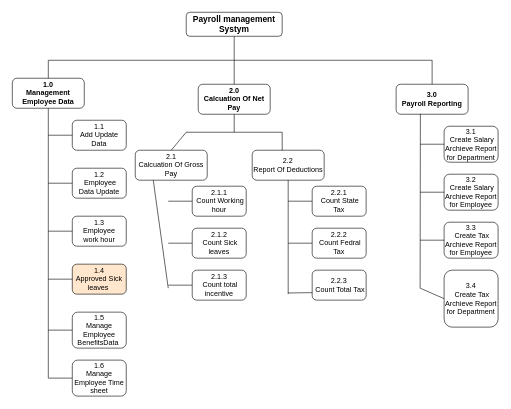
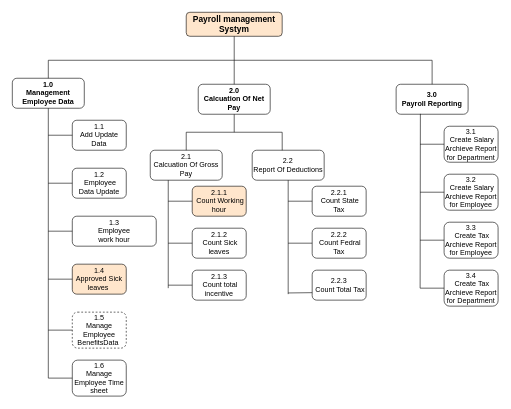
  <mxCell id="0" />
  <mxCell id="1" parent="0" />
- <mxCell id="2" value="&lt;b&gt;&lt;font style=&quot;font-size: 14px;&quot;&gt;Payroll management Systym&lt;/font&gt;&lt;/b&gt;" style="rounded=1;whiteSpace=wrap;html=1;" parent="1" vertex="1"><mxGeometry x="310" y="20" width="160" height="40" as="geometry" /></mxCell>
+ <mxCell id="2" value="&lt;b&gt;&lt;font style=&quot;font-size: 14px;&quot;&gt;Payroll management Systym&lt;/font&gt;&lt;/b&gt;" style="rounded=1;whiteSpace=wrap;html=1;fillColor=#ffe6cc;" parent="1" vertex="1"><mxGeometry x="310" y="20" width="160" height="40" as="geometry" /></mxCell>
  <mxCell id="3" value="" style="endArrow=none;html=1;rounded=0;entryX=0.5;entryY=1;entryDx=0;entryDy=0;" parent="1" target="2" edge="1"><mxGeometry width="50" height="50" relative="1" as="geometry"><mxPoint x="390" y="100" as="sourcePoint" /><mxPoint x="430" y="210" as="targetPoint" /></mxGeometry></mxCell>
  <mxCell id="4" value="" style="endArrow=none;html=1;rounded=0;" parent="1" edge="1"><mxGeometry width="50" height="50" relative="1" as="geometry"><mxPoint x="80" y="100" as="sourcePoint" /><mxPoint x="720" y="100" as="targetPoint" /></mxGeometry></mxCell>
  <mxCell id="5" value="&lt;b&gt;1.0&lt;br&gt;Management Employee Data&lt;/b&gt;" style="rounded=1;whiteSpace=wrap;html=1;" parent="1" vertex="1"><mxGeometry x="20" y="130" width="120" height="50" as="geometry" /></mxCell>
  <mxCell id="6" value="" style="endArrow=none;html=1;rounded=0;exitX=0.5;exitY=0;exitDx=0;exitDy=0;" parent="1" source="5" edge="1"><mxGeometry width="50" height="50" relative="1" as="geometry"><mxPoint x="380" y="260" as="sourcePoint" /><mxPoint x="80" y="100" as="targetPoint" /></mxGeometry></mxCell>
  <mxCell id="7" value="" style="endArrow=none;html=1;rounded=0;entryX=0.5;entryY=1;entryDx=0;entryDy=0;" parent="1" target="5" edge="1"><mxGeometry width="50" height="50" relative="1" as="geometry"><mxPoint x="80" y="630" as="sourcePoint" /><mxPoint x="430" y="210" as="targetPoint" /></mxGeometry></mxCell>
  <mxCell id="8" value="1.1&lt;br&gt;Add Update&lt;br&gt;Data" style="rounded=1;whiteSpace=wrap;html=1;" parent="1" vertex="1"><mxGeometry x="120" y="200" width="90" height="50" as="geometry" /></mxCell>
  <mxCell id="9" value="" style="endArrow=none;html=1;rounded=0;entryX=0;entryY=0.5;entryDx=0;entryDy=0;" parent="1" target="8" edge="1"><mxGeometry width="50" height="50" relative="1" as="geometry"><mxPoint x="80" y="225" as="sourcePoint" /><mxPoint x="450" y="230" as="targetPoint" /></mxGeometry></mxCell>
  <mxCell id="10" value="1.2&lt;br&gt;&amp;nbsp;Employee&lt;br&gt;Data Update" style="rounded=1;whiteSpace=wrap;html=1;" parent="1" vertex="1"><mxGeometry x="120" y="280" width="90" height="50" as="geometry" /></mxCell>
  <mxCell id="11" value="" style="endArrow=none;html=1;rounded=0;entryX=0;entryY=0.5;entryDx=0;entryDy=0;" parent="1" target="10" edge="1"><mxGeometry width="50" height="50" relative="1" as="geometry"><mxPoint x="80" y="305" as="sourcePoint" /><mxPoint x="450" y="230" as="targetPoint" /></mxGeometry></mxCell>
- <mxCell id="12" value="1.3&lt;br&gt;Employee&lt;br&gt;work hour" style="rounded=1;whiteSpace=wrap;html=1;" parent="1" vertex="1"><mxGeometry x="120" y="360" width="90" height="50" as="geometry" /></mxCell>
+ <mxCell id="12" value="1.3&lt;br&gt;Employee&lt;br&gt;work hour" style="rounded=1;whiteSpace=wrap;html=1;" parent="1" vertex="1"><mxGeometry x="120" y="360" width="140" height="50" as="geometry" /></mxCell>
  <mxCell id="13" value="" style="endArrow=none;html=1;rounded=0;entryX=0;entryY=0.5;entryDx=0;entryDy=0;" parent="1" target="12" edge="1"><mxGeometry width="50" height="50" relative="1" as="geometry"><mxPoint x="80" y="385" as="sourcePoint" /><mxPoint x="450" y="230" as="targetPoint" /></mxGeometry></mxCell>
  <mxCell id="14" value="1.4&lt;br&gt;Approved Sick leaves&amp;nbsp;" style="rounded=1;whiteSpace=wrap;html=1;fillColor=#ffe6cc;" parent="1" vertex="1"><mxGeometry x="120" y="440" width="90" height="50" as="geometry" /></mxCell>
  <mxCell id="15" value="" style="endArrow=none;html=1;rounded=0;entryX=0;entryY=0.5;entryDx=0;entryDy=0;" parent="1" target="14" edge="1"><mxGeometry width="50" height="50" relative="1" as="geometry"><mxPoint x="80" y="465" as="sourcePoint" /><mxPoint x="130" y="395" as="targetPoint" /></mxGeometry></mxCell>
- <mxCell id="16" value="1.5&lt;br&gt;Manage Employee BenefitsData&amp;nbsp;" style="rounded=1;whiteSpace=wrap;html=1;" parent="1" vertex="1"><mxGeometry x="120" y="520" width="90" height="60" as="geometry" /></mxCell>
+ <mxCell id="16" value="1.5&lt;br&gt;Manage Employee BenefitsData&amp;nbsp;" style="rounded=1;whiteSpace=wrap;html=1;dashed=1;" parent="1" vertex="1"><mxGeometry x="120" y="520" width="90" height="60" as="geometry" /></mxCell>
  <mxCell id="17" value="" style="endArrow=none;html=1;rounded=0;entryX=0;entryY=0.5;entryDx=0;entryDy=0;" parent="1" target="16" edge="1"><mxGeometry width="50" height="50" relative="1" as="geometry"><mxPoint x="80" y="550" as="sourcePoint" /><mxPoint x="130" y="475" as="targetPoint" /></mxGeometry></mxCell>
  <mxCell id="18" value="1.6&lt;br&gt;Manage Employee Time sheet" style="rounded=1;whiteSpace=wrap;html=1;" parent="1" vertex="1"><mxGeometry x="120" y="600" width="90" height="60" as="geometry" /></mxCell>
  <mxCell id="19" value="" style="endArrow=none;html=1;rounded=0;entryX=0;entryY=0.5;entryDx=0;entryDy=0;" parent="1" target="18" edge="1"><mxGeometry width="50" height="50" relative="1" as="geometry"><mxPoint x="80" y="630" as="sourcePoint" /><mxPoint x="130" y="560" as="targetPoint" /></mxGeometry></mxCell>
  <mxCell id="20" value="&lt;b&gt;2.0&lt;br&gt;Calcuation Of Net Pay&lt;/b&gt;" style="rounded=1;whiteSpace=wrap;html=1;" parent="1" vertex="1"><mxGeometry x="330" y="140" width="120" height="50" as="geometry" /></mxCell>
  <mxCell id="21" value="" style="endArrow=none;html=1;rounded=0;" parent="1" edge="1"><mxGeometry width="50" height="50" relative="1" as="geometry"><mxPoint x="390" y="140" as="sourcePoint" /><mxPoint x="390" y="100" as="targetPoint" /></mxGeometry></mxCell>
  <mxCell id="22" value="" style="endArrow=none;html=1;rounded=0;entryX=0.5;entryY=1;entryDx=0;entryDy=0;" parent="1" target="20" edge="1"><mxGeometry width="50" height="50" relative="1" as="geometry"><mxPoint x="390" y="220" as="sourcePoint" /><mxPoint x="430" y="280" as="targetPoint" /></mxGeometry></mxCell>
  <mxCell id="23" value="" style="endArrow=none;html=1;rounded=0;" parent="1" edge="1"><mxGeometry width="50" height="50" relative="1" as="geometry"><mxPoint x="310" y="220" as="sourcePoint" /><mxPoint x="470" y="220" as="targetPoint" /></mxGeometry></mxCell>
- <mxCell id="24" value="2.1&lt;br&gt;Calcuation Of Gross&lt;br&gt;Pay" style="rounded=1;whiteSpace=wrap;html=1;" parent="1" vertex="1"><mxGeometry x="225" y="250" width="120" height="50" as="geometry" /></mxCell>
+ <mxCell id="24" value="2.1&lt;br&gt;Calcuation Of Gross&lt;br&gt;Pay" style="rounded=1;whiteSpace=wrap;html=1;" parent="1" vertex="1"><mxGeometry x="250" y="250" width="120" height="50" as="geometry" /></mxCell>
  <mxCell id="25" value="2.2&lt;br&gt;Report Of Deductions" style="rounded=1;whiteSpace=wrap;html=1;" parent="1" vertex="1"><mxGeometry x="420" y="250" width="120" height="50" as="geometry" /></mxCell>
  <mxCell id="26" value="" style="endArrow=none;html=1;rounded=0;exitX=0.417;exitY=0.002;exitDx=0;exitDy=0;exitPerimeter=0;" parent="1" source="25" edge="1"><mxGeometry width="50" height="50" relative="1" as="geometry"><mxPoint x="380" y="330" as="sourcePoint" /><mxPoint x="470" y="220" as="targetPoint" /></mxGeometry></mxCell>
  <mxCell id="27" value="" style="endArrow=none;html=1;rounded=0;exitX=0.5;exitY=0;exitDx=0;exitDy=0;" parent="1" source="24" edge="1"><mxGeometry width="50" height="50" relative="1" as="geometry"><mxPoint x="380" y="330" as="sourcePoint" /><mxPoint x="310" y="220" as="targetPoint" /></mxGeometry></mxCell>
  <mxCell id="28" value="" style="endArrow=none;html=1;rounded=0;entryX=0.25;entryY=1;entryDx=0;entryDy=0;" parent="1" target="24" edge="1"><mxGeometry width="50" height="50" relative="1" as="geometry"><mxPoint x="280" y="480" as="sourcePoint" /><mxPoint x="430" y="280" as="targetPoint" /></mxGeometry></mxCell>
- <mxCell id="29" value="2.1.1&lt;br&gt;&amp;nbsp;Count Working hour" style="rounded=1;whiteSpace=wrap;html=1;" parent="1" vertex="1"><mxGeometry x="320" y="310" width="90" height="50" as="geometry" /></mxCell>
+ <mxCell id="29" value="2.1.1&lt;br&gt;&amp;nbsp;Count Working hour" style="rounded=1;whiteSpace=wrap;html=1;fillColor=#ffe6cc;" parent="1" vertex="1"><mxGeometry x="320" y="310" width="90" height="50" as="geometry" /></mxCell>
  <mxCell id="30" value="" style="endArrow=none;html=1;rounded=0;entryX=0;entryY=0.5;entryDx=0;entryDy=0;" parent="1" target="29" edge="1"><mxGeometry width="50" height="50" relative="1" as="geometry"><mxPoint x="280" y="335" as="sourcePoint" /><mxPoint x="130" y="395" as="targetPoint" /></mxGeometry></mxCell>
  <mxCell id="31" value="2.1.2&lt;br&gt;&amp;nbsp;Count Sick leaves" style="rounded=1;whiteSpace=wrap;html=1;" parent="1" vertex="1"><mxGeometry x="320" y="380" width="90" height="50" as="geometry" /></mxCell>
  <mxCell id="32" value="" style="endArrow=none;html=1;rounded=0;entryX=0;entryY=0.5;entryDx=0;entryDy=0;" parent="1" target="31" edge="1"><mxGeometry width="50" height="50" relative="1" as="geometry"><mxPoint x="280" y="405" as="sourcePoint" /><mxPoint x="330" y="345" as="targetPoint" /></mxGeometry></mxCell>
  <mxCell id="33" value="2.1.3&lt;br&gt;&amp;nbsp;Count total incentive" style="rounded=1;whiteSpace=wrap;html=1;" parent="1" vertex="1"><mxGeometry x="320" y="450" width="90" height="50" as="geometry" /></mxCell>
  <mxCell id="34" value="" style="endArrow=none;html=1;rounded=0;entryX=0;entryY=0.5;entryDx=0;entryDy=0;" parent="1" target="33" edge="1"><mxGeometry width="50" height="50" relative="1" as="geometry"><mxPoint x="280" y="475" as="sourcePoint" /><mxPoint x="330" y="415" as="targetPoint" /></mxGeometry></mxCell>
  <mxCell id="35" value="" style="endArrow=none;html=1;rounded=0;entryX=0.5;entryY=1;entryDx=0;entryDy=0;" parent="1" target="25" edge="1"><mxGeometry width="50" height="50" relative="1" as="geometry"><mxPoint x="480" y="490" as="sourcePoint" /><mxPoint x="450" y="380" as="targetPoint" /></mxGeometry></mxCell>
  <mxCell id="36" value="2.2.1&lt;br&gt;&amp;nbsp;Count State Tax" style="rounded=1;whiteSpace=wrap;html=1;" parent="1" vertex="1"><mxGeometry x="520" y="310" width="90" height="50" as="geometry" /></mxCell>
  <mxCell id="37" value="2.2.2&lt;br&gt;&amp;nbsp;Count Fedral Tax" style="rounded=1;whiteSpace=wrap;html=1;" parent="1" vertex="1"><mxGeometry x="520" y="380" width="90" height="50" as="geometry" /></mxCell>
  <mxCell id="38" value="2.2.3&lt;br&gt;&amp;nbsp;Count Total Tax" style="rounded=1;whiteSpace=wrap;html=1;" parent="1" vertex="1"><mxGeometry x="520" y="450" width="90" height="50" as="geometry" /></mxCell>
  <mxCell id="39" value="" style="endArrow=none;html=1;rounded=0;entryX=0;entryY=0.5;entryDx=0;entryDy=0;" parent="1" target="36" edge="1"><mxGeometry width="50" height="50" relative="1" as="geometry"><mxPoint x="480" y="335" as="sourcePoint" /><mxPoint x="450" y="390" as="targetPoint" /></mxGeometry></mxCell>
  <mxCell id="40" value="" style="endArrow=none;html=1;rounded=0;entryX=0;entryY=0.75;entryDx=0;entryDy=0;" parent="1" target="38" edge="1"><mxGeometry width="50" height="50" relative="1" as="geometry"><mxPoint x="480" y="488" as="sourcePoint" /><mxPoint x="530" y="345" as="targetPoint" /></mxGeometry></mxCell>
  <mxCell id="41" value="" style="endArrow=none;html=1;rounded=0;entryX=0;entryY=0.5;entryDx=0;entryDy=0;" parent="1" target="37" edge="1"><mxGeometry width="50" height="50" relative="1" as="geometry"><mxPoint x="480" y="405" as="sourcePoint" /><mxPoint x="530" y="498" as="targetPoint" /></mxGeometry></mxCell>
  <mxCell id="42" value="&lt;b&gt;3.0&lt;br&gt;Payroll Reporting&lt;/b&gt;" style="rounded=1;whiteSpace=wrap;html=1;" parent="1" vertex="1"><mxGeometry x="660" y="140" width="120" height="50" as="geometry" /></mxCell>
  <mxCell id="43" value="" style="endArrow=none;html=1;rounded=0;exitX=0.5;exitY=0;exitDx=0;exitDy=0;" parent="1" source="42" edge="1"><mxGeometry width="50" height="50" relative="1" as="geometry"><mxPoint x="540" y="330" as="sourcePoint" /><mxPoint x="720" y="100" as="targetPoint" /></mxGeometry></mxCell>
  <mxCell id="44" value="" style="endArrow=none;html=1;rounded=0;entryX=0.337;entryY=0.987;entryDx=0;entryDy=0;entryPerimeter=0;" parent="1" target="42" edge="1"><mxGeometry width="50" height="50" relative="1" as="geometry"><mxPoint x="700" y="480" as="sourcePoint" /><mxPoint x="590" y="280" as="targetPoint" /></mxGeometry></mxCell>
  <mxCell id="45" value="3.1&lt;br&gt;&amp;nbsp;Create Salary Archieve Report for Department" style="rounded=1;whiteSpace=wrap;html=1;" parent="1" vertex="1"><mxGeometry x="740" y="210" width="90" height="60" as="geometry" /></mxCell>
  <mxCell id="46" value="" style="endArrow=none;html=1;rounded=0;entryX=0;entryY=0.5;entryDx=0;entryDy=0;" parent="1" target="45" edge="1"><mxGeometry width="50" height="50" relative="1" as="geometry"><mxPoint x="700" y="240" as="sourcePoint" /><mxPoint x="590" y="270" as="targetPoint" /></mxGeometry></mxCell>
  <mxCell id="47" value="3.2&lt;br&gt;&amp;nbsp;Create Salary Archieve Report for Employee" style="rounded=1;whiteSpace=wrap;html=1;" parent="1" vertex="1"><mxGeometry x="740" y="290" width="90" height="60" as="geometry" /></mxCell>
  <mxCell id="48" value="3.3&lt;br&gt;&amp;nbsp;Create Tax Archieve Report for Employee" style="rounded=1;whiteSpace=wrap;html=1;" parent="1" vertex="1"><mxGeometry x="740" y="370" width="90" height="60" as="geometry" /></mxCell>
  <mxCell id="49" value="" style="endArrow=none;html=1;rounded=0;entryX=0;entryY=0.5;entryDx=0;entryDy=0;" parent="1" target="47" edge="1"><mxGeometry width="50" height="50" relative="1" as="geometry"><mxPoint x="700" y="320" as="sourcePoint" /><mxPoint x="750" y="250" as="targetPoint" /></mxGeometry></mxCell>
  <mxCell id="50" value="" style="endArrow=none;html=1;rounded=0;entryX=0;entryY=0.5;entryDx=0;entryDy=0;" parent="1" target="48" edge="1"><mxGeometry width="50" height="50" relative="1" as="geometry"><mxPoint x="700" y="400" as="sourcePoint" /><mxPoint x="750" y="330" as="targetPoint" /></mxGeometry></mxCell>
- <mxCell id="51" value="3.4&lt;br&gt;&amp;nbsp;Create Tax Archieve Report for Department" style="rounded=1;whiteSpace=wrap;html=1;" parent="1" vertex="1"><mxGeometry x="740" y="450" width="90" height="95" as="geometry" /></mxCell>
+ <mxCell id="51" value="3.4&lt;br&gt;&amp;nbsp;Create Tax Archieve Report for Department" style="rounded=1;whiteSpace=wrap;html=1;" parent="1" vertex="1"><mxGeometry x="740" y="450" width="90" height="60" as="geometry" /></mxCell>
  <mxCell id="52" value="" style="endArrow=none;html=1;rounded=0;entryX=0;entryY=0.5;entryDx=0;entryDy=0;" parent="1" target="51" edge="1"><mxGeometry width="50" height="50" relative="1" as="geometry"><mxPoint x="700" y="480" as="sourcePoint" /><mxPoint x="750" y="410" as="targetPoint" /></mxGeometry></mxCell>
